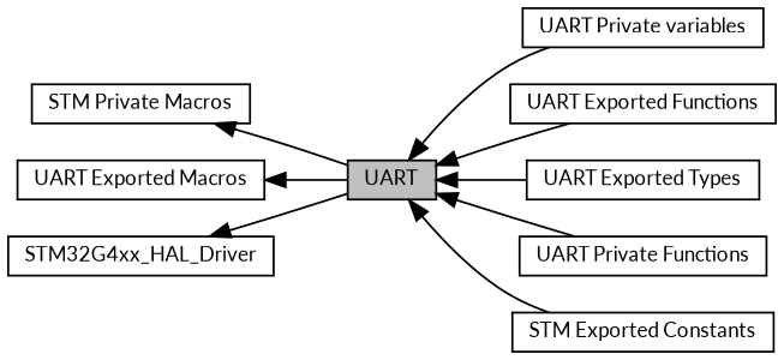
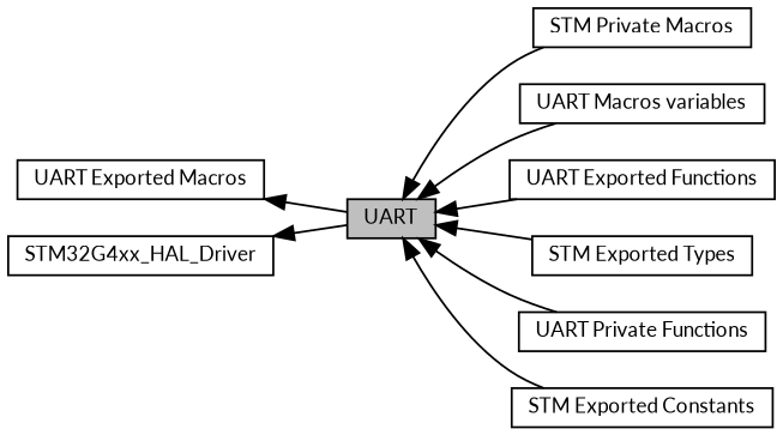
  digraph {
    fontname=Lato
    rankdir=LR
    node [color=black fillcolor=white fontname=Lato fontsize=10 shape=box style=filled]
    edge [dir=back fontname=Lato fontsize=10 labelfontname=Helvetica labelfontsize=10 shape=plaintext style=solid]
    n1 [height=0.2 label="STM Private Macros" width=0.4]
-   n2 [height=0.2 label="UART Private variables" width=0.4]
+   n2 [height=0.2 label="UART Macros variables" width=0.4]
    n3 [height=0.2 label="UART Exported Macros" width=0.4]
    n4 [fillcolor=grey75 fontcolor=black height=0.2 label=UART width=0.4]
    n5 [height=0.2 label="UART Exported Functions" width=0.4]
-   n6 [height=0.2 label="UART Exported Types" width=0.4]
+   n6 [height=0.2 label="STM Exported Types" width=0.4]
    n7 [height=0.2 label=STM32G4xx_HAL_Driver width=0.4]
    n8 [height=0.2 label="UART Private Functions" width=0.4]
    n9 [height=0.2 label="STM Exported Constants" width=0.4]
    n3 -> n4
-   n1 -> n4
+   n4 -> n1
    n4 -> n2
    n4 -> n5
    n4 -> n6
    n4 -> n8
    n4 -> n9
    n7 -> n4
  }
